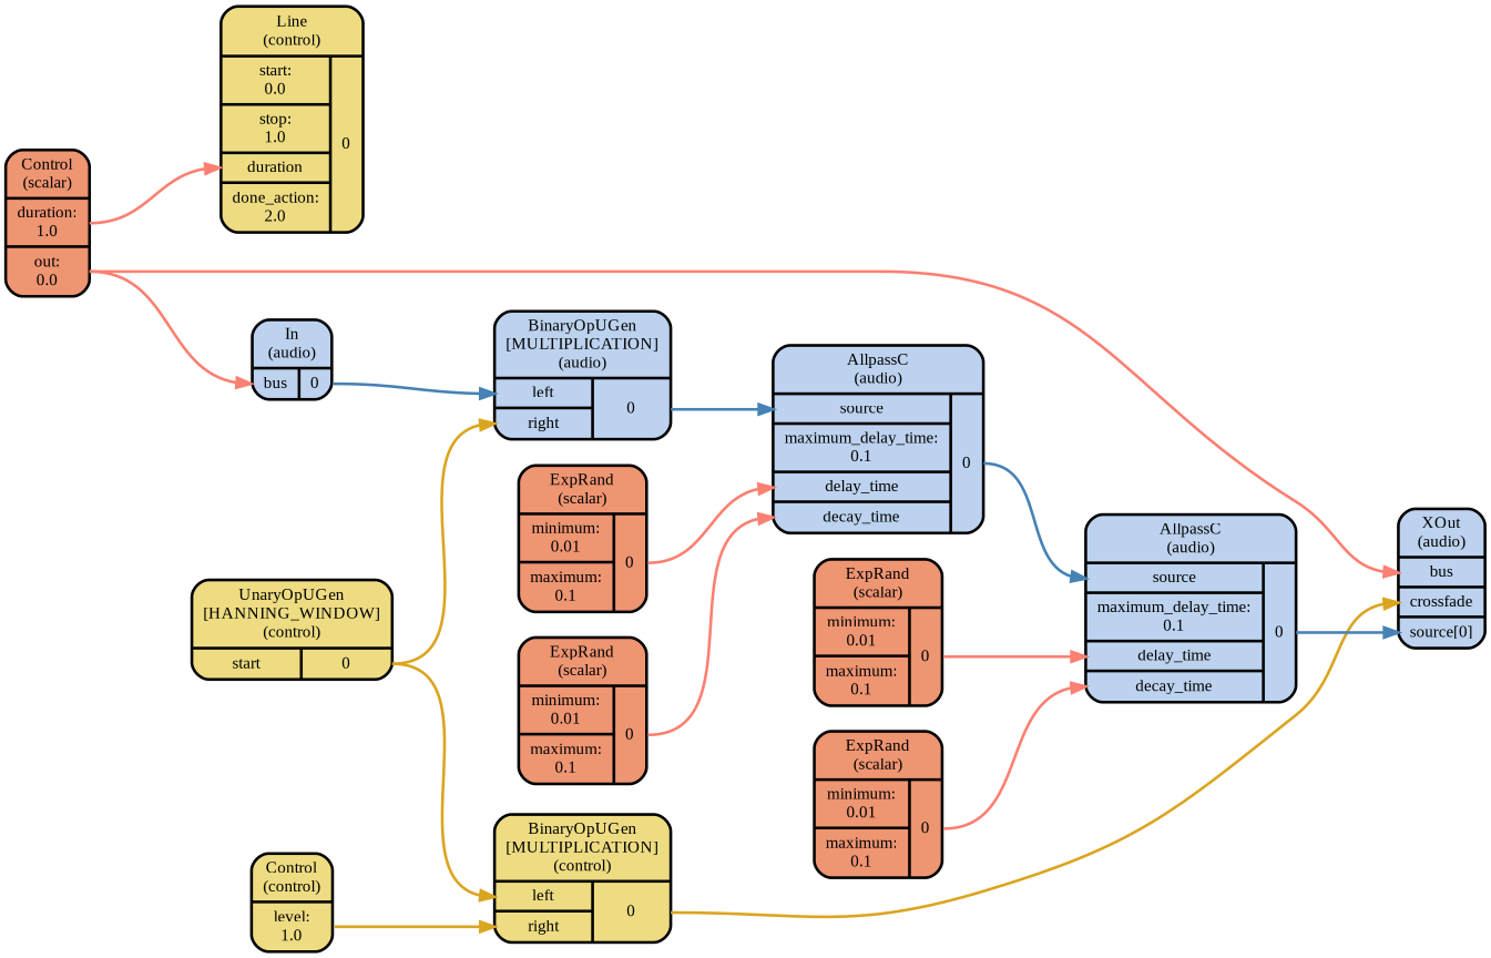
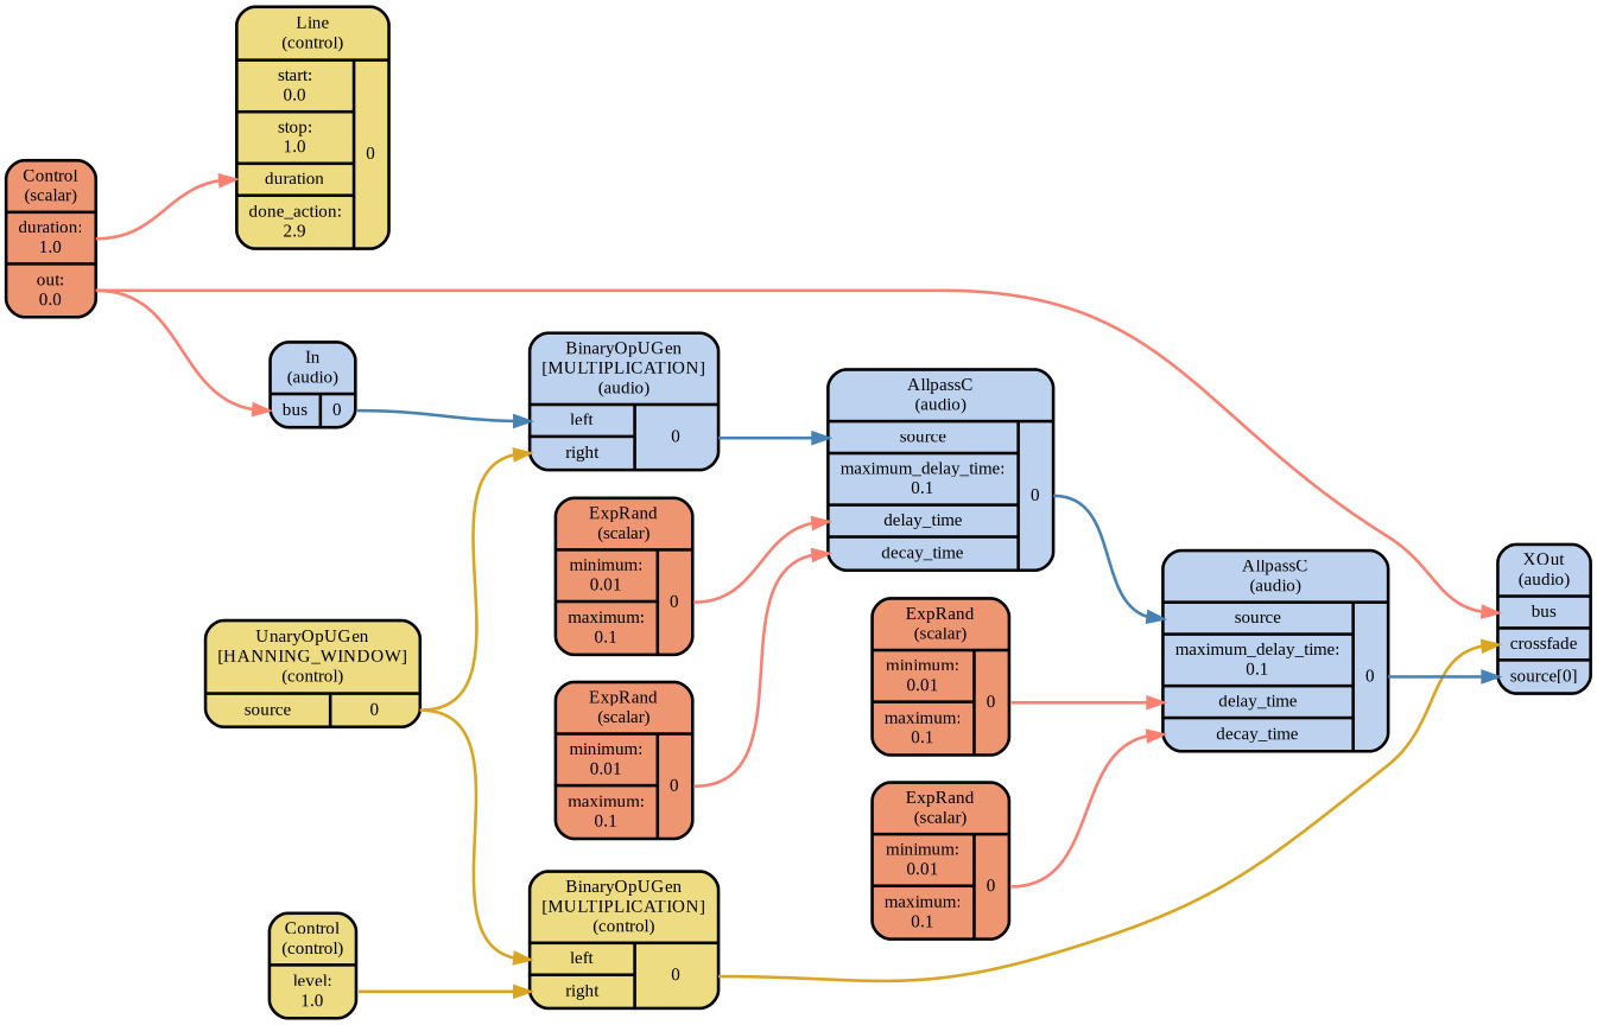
  digraph {
    color=lightslategrey
    fontname="Liberation Serif"
    penwidth=2
    rankdir=LR
    ranksep=1
    splines=spline
    style="dotted, rounded"
    node [fillcolor=lightsteelblue2 fontname="Liberation Serif" fontsize=12 penwidth=2 shape=Mrecord style="filled, rounded"]
    edge [color=salmon fontname="Liberation Serif" headport="f_1_0_0:w" penwidth=2 tailport="f_1_1_0:e"]
    n1 [fillcolor=lightgoldenrod2 label="<f_0> Control\n(control) | { { <f_1_0_0> level:\n1.0 } }"]
    n2 [fillcolor=lightgoldenrod2 label="<f_0> BinaryOpUGen\n[MULTIPLICATION]\n(control) | { { <f_1_0_0> left | <f_1_0_1> right } | { <f_1_1_0> 0 } }"]
    n3 [label="<f_0> XOut\n(audio) | { { <f_1_0_0> bus | <f_1_0_1> crossfade | <f_1_0_2> source[0] } }"]
    n4 [fillcolor=lightsalmon2 label="<f_0> Control\n(scalar) | { { <f_1_0_0> duration:\n1.0 | <f_1_0_1> out:\n0.0 } }"]
-   n5 [fillcolor=lightgoldenrod2 label="<f_0> Line\n(control) | { { <f_1_0_0> start:\n0.0 | <f_1_0_1> stop:\n1.0 | <f_1_0_2> duration | <f_1_0_3> done_action:\n2.0 } | { <f_1_1_0> 0 } }"]
+   n5 [fillcolor=lightgoldenrod2 label="<f_0> Line\n(control) | { { <f_1_0_0> start:\n0.0 | <f_1_0_1> stop:\n1.0 | <f_1_0_2> duration | <f_1_0_3> done_action:\n2.9 } | { <f_1_1_0> 0 } }"]
    n6 [label="<f_0> In\n(audio) | { { <f_1_0_0> bus } | { <f_1_1_0> 0 } }"]
    n7 [label="<f_0> BinaryOpUGen\n[MULTIPLICATION]\n(audio) | { { <f_1_0_0> left | <f_1_0_1> right } | { <f_1_1_0> 0 } }"]
    n8 [fillcolor=lightsalmon2 label="<f_0> ExpRand\n(scalar) | { { <f_1_0_0> minimum:\n0.01 | <f_1_0_1> maximum:\n0.1 } | { <f_1_1_0> 0 } }"]
    n9 [label="<f_0> AllpassC\n(audio) | { { <f_1_0_0> source | <f_1_0_1> maximum_delay_time:\n0.1 | <f_1_0_2> delay_time | <f_1_0_3> decay_time } | { <f_1_1_0> 0 } }"]
    n10 [fillcolor=lightsalmon2 label="<f_0> ExpRand\n(scalar) | { { <f_1_0_0> minimum:\n0.01 | <f_1_0_1> maximum:\n0.1 } | { <f_1_1_0> 0 } }"]
-   n11 [fillcolor=lightgoldenrod2 label="<f_0> UnaryOpUGen\n[HANNING_WINDOW]\n(control) | { { <f_1_0_0> start } | { <f_1_1_0> 0 } }"]
+   n11 [fillcolor=lightgoldenrod2 label="<f_0> UnaryOpUGen\n[HANNING_WINDOW]\n(control) | { { <f_1_0_0> source } | { <f_1_1_0> 0 } }"]
    n12 [label="<f_0> AllpassC\n(audio) | { { <f_1_0_0> source | <f_1_0_1> maximum_delay_time:\n0.1 | <f_1_0_2> delay_time | <f_1_0_3> decay_time } | { <f_1_1_0> 0 } }"]
    n13 [fillcolor=lightsalmon2 label="<f_0> ExpRand\n(scalar) | { { <f_1_0_0> minimum:\n0.01 | <f_1_0_1> maximum:\n0.1 } | { <f_1_1_0> 0 } }"]
    n14 [fillcolor=lightsalmon2 label="<f_0> ExpRand\n(scalar) | { { <f_1_0_0> minimum:\n0.01 | <f_1_0_1> maximum:\n0.1 } | { <f_1_1_0> 0 } }"]
    n1 -> n2 [color=goldenrod headport="f_1_0_1:w" tailport="f_1_0_0:e"]
    n2 -> n3 [color=goldenrod headport="f_1_0_1:w"]
    n4 -> n3 [tailport="f_1_0_1:e"]
    n4 -> n5 [headport="f_1_0_2:w" tailport="f_1_0_0:e"]
    n4 -> n6 [tailport="f_1_0_1:e"]
    n6 -> n7 [color=steelblue]
    n7 -> n12 [color=steelblue]
    n8 -> n9 [headport="f_1_0_3:w"]
    n9 -> n3 [color=steelblue headport="f_1_0_2:w"]
    n10 -> n9 [headport="f_1_0_2:w"]
    n11 -> n2 [color=goldenrod]
    n11 -> n7 [color=goldenrod headport="f_1_0_1:w"]
    n12 -> n9 [color=steelblue]
    n13 -> n12 [headport="f_1_0_3:w"]
    n14 -> n12 [headport="f_1_0_2:w"]
  }
